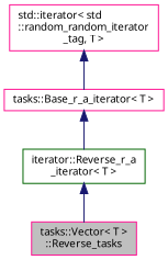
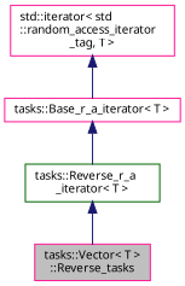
  digraph {
    fontname="Noto Sans"
    node [color=deeppink fillcolor=white fontname="Noto Sans" fontsize=10 shape=record style=filled]
    edge [color=midnightblue dir=back fontname="Noto Sans" fontsize=10 labelfontname=Helvetica labelfontsize=10 style=solid]
    n1 [fillcolor=grey75 fontcolor=black height=0.2 label="tasks::Vector\< T \>\l::Reverse_tasks" width=0.4]
-   n2 [color=darkgreen height=0.2 label="iterator::Reverse_r_a\l_iterator\< T \>" width=0.4]
+   n2 [color=darkgreen height=0.2 label="tasks::Reverse_r_a\l_iterator\< T \>" width=0.4]
    n3 [height=0.2 label="tasks::Base_r_a_iterator\< T \>" width=0.4]
-   n4 [height=0.2 label="std::iterator\< std\l::random_random_iterator\l_tag, T \>" width=0.4]
+   n4 [height=0.2 label="std::iterator\< std\l::random_access_iterator\l_tag, T \>" width=0.4]
    n2 -> n1
    n3 -> n2
    n4 -> n3
  }
